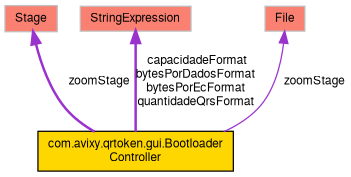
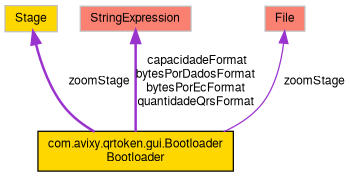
  digraph {
    node [color=grey75 fillcolor=gold fontname=FreeSans fontsize=10 shape=record style=filled]
    edge [color=darkorchid3 dir=back fontname=FreeSans fontsize=10 labelfontname=FreeSans labelfontsize=10 style=bold]
-   n1 [color=black fontcolor=black height=0.2 label="com.avixy.qrtoken.gui.Bootloader\lController" width=0.4]
-   n2 [fillcolor=salmon height=0.2 label=Stage width=0.4]
+   n1 [color=black fontcolor=black height=0.2 label="com.avixy.qrtoken.gui.Bootloader\lBootloader" width=0.4]
+   n2 [height=0.2 label=Stage width=0.4]
    n3 [fillcolor=salmon height=0.2 label=StringExpression width=0.4]
    n4 [fillcolor=salmon height=0.2 label=File width=0.4]
    n2 -> n1 [label=" zoomStage"]
    n3 -> n1 [label=" capacidadeFormat\nbytesPorDadosFormat\nbytesPorEcFormat\nquantidadeQrsFormat"]
    n4 -> n1 [label=" zoomStage" style=solid]
  }
